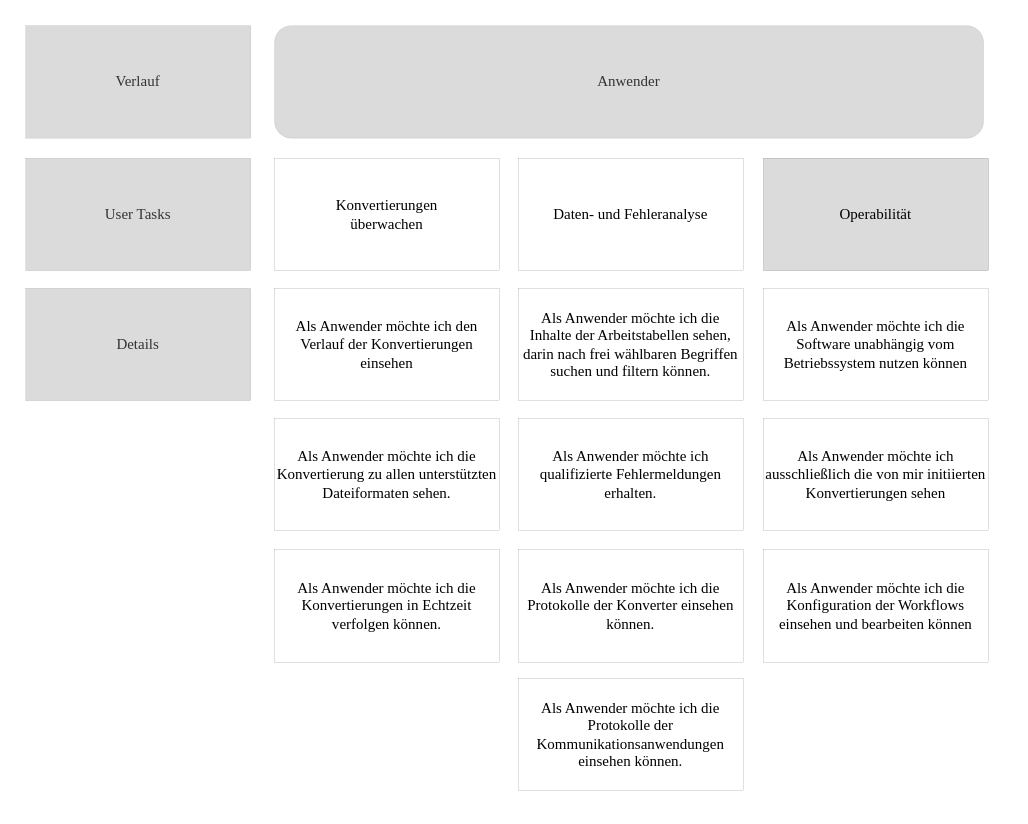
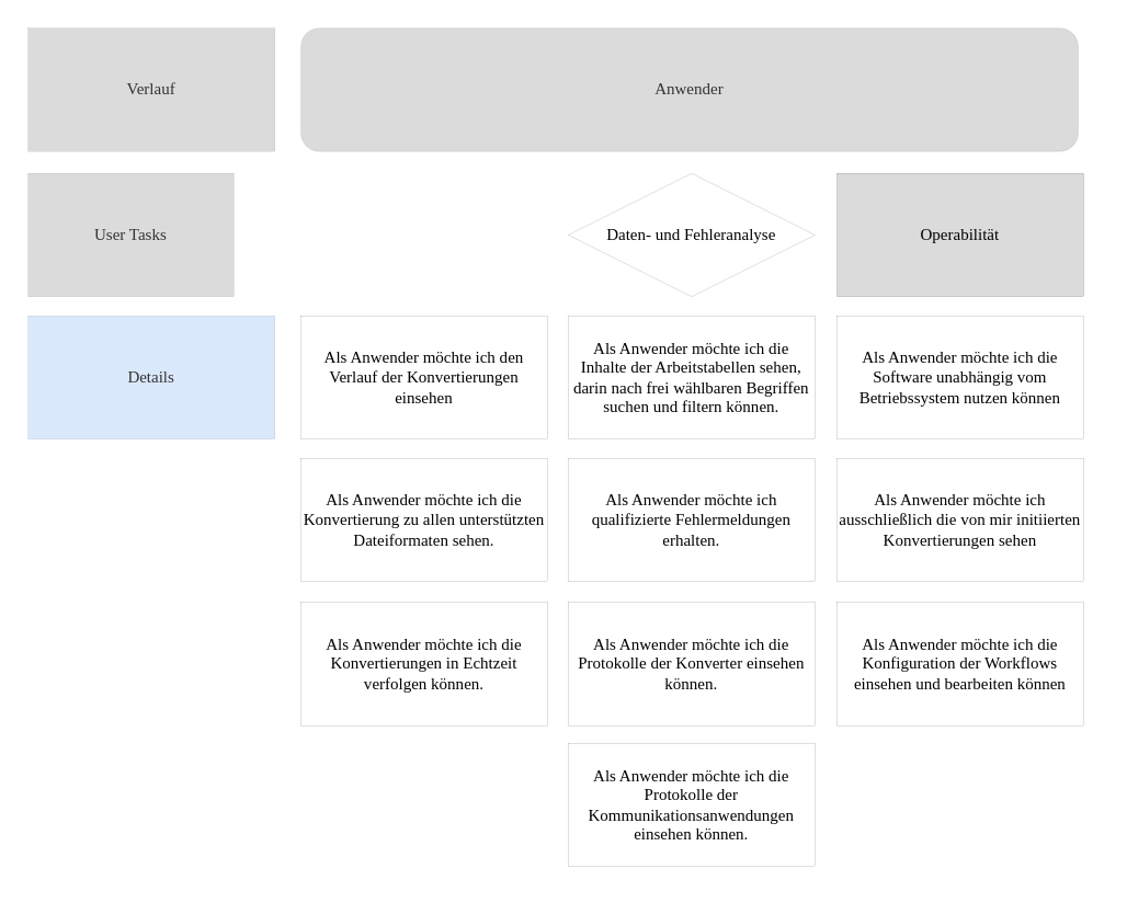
  <mxCell id="0" />
  <mxCell id="1" parent="0" />
  <mxCell id="2" value="Verlauf" style="rounded=0;whiteSpace=wrap;html=1;fillColor=#DBDBDB;fontColor=#333333;strokeColor=#666666;fontFamily=Times New Roman;fontSize=12;strokeWidth=0;" parent="1" vertex="1"><mxGeometry x="20" y="20" width="180" height="90" as="geometry" /></mxCell>
- <mxCell id="3" value="User Tasks" style="rounded=0;whiteSpace=wrap;html=1;fontFamily=Times New Roman;fillColor=#DBDBDB;fontColor=#333333;strokeColor=#666666;fontSize=12;strokeWidth=0;" parent="1" vertex="1"><mxGeometry x="20" y="126" width="180" height="90" as="geometry" /></mxCell>
- <mxCell id="4" value="Details" style="rounded=0;whiteSpace=wrap;html=1;fontFamily=Times New Roman;fillColor=#DBDBDB;fontColor=#333333;strokeColor=#666666;fontSize=12;strokeWidth=0;" parent="1" vertex="1"><mxGeometry x="20" y="230" width="180" height="90" as="geometry" /></mxCell>
+ <mxCell id="3" value="User Tasks" style="rounded=0;whiteSpace=wrap;html=1;fontFamily=Times New Roman;fillColor=#DBDBDB;fontColor=#333333;strokeColor=#666666;fontSize=12;strokeWidth=0;" parent="1" vertex="1"><mxGeometry x="20" y="126" width="150" height="90" as="geometry" /></mxCell>
+ <mxCell id="4" value="Details" style="rounded=0;whiteSpace=wrap;html=1;fontFamily=Times New Roman;fillColor=#dae8fc;fontColor=#333333;strokeColor=#666666;fontSize=12;strokeWidth=0;" parent="1" vertex="1"><mxGeometry x="20" y="230" width="180" height="90" as="geometry" /></mxCell>
  <mxCell id="5" value="Anwender" style="whiteSpace=wrap;html=1;fillColor=#DBDBDB;fontColor=#333333;strokeColor=#666666;fontFamily=Times New Roman;fontSize=12;strokeWidth=0;rounded=1;" parent="1" vertex="1"><mxGeometry x="219" y="20" width="567" height="90" as="geometry" /></mxCell>
- <mxCell id="6" value="&lt;p style=&quot;font-size: 12px;&quot;&gt;Konvertierungen&lt;br style=&quot;font-size: 12px;&quot;&gt;&lt;span style=&quot;font-size: 12px;&quot;&gt;überwachen&lt;/span&gt;&lt;/p&gt;" style="rounded=0;whiteSpace=wrap;html=1;fontFamily=Times New Roman;fontSize=12;strokeWidth=0;" parent="1" vertex="1"><mxGeometry x="219" y="126" width="180" height="90" as="geometry" /></mxCell>
- <mxCell id="7" value="&lt;p style=&quot;font-size: 12px;&quot;&gt;Daten- und Fehleranalyse&lt;br style=&quot;font-size: 12px;&quot;&gt;&lt;/p&gt;" style="rounded=0;whiteSpace=wrap;html=1;fontFamily=Times New Roman;fontSize=12;strokeWidth=0;" parent="1" vertex="1"><mxGeometry x="414" y="126" width="180" height="90" as="geometry" /></mxCell>
+ <mxCell id="7" value="&lt;p style=&quot;font-size: 12px;&quot;&gt;Daten- und Fehleranalyse&lt;br style=&quot;font-size: 12px;&quot;&gt;&lt;/p&gt;" style="rhombus;whiteSpace=wrap;html=1;fontFamily=Times New Roman;fontSize=12;strokeWidth=0;" parent="1" vertex="1"><mxGeometry x="414" y="126" width="180" height="90" as="geometry" /></mxCell>
  <mxCell id="8" value="&lt;p style=&quot;font-size: 12px;&quot;&gt;Operabilität&lt;br style=&quot;font-size: 12px;&quot;&gt;&lt;/p&gt;" style="rounded=0;whiteSpace=wrap;html=1;fontFamily=Times New Roman;fontSize=12;strokeWidth=0;fillColor=#dbdbdb;" parent="1" vertex="1"><mxGeometry x="610" y="126" width="180" height="90" as="geometry" /></mxCell>
  <mxCell id="9" value="&lt;p style=&quot;font-size: 12px;&quot;&gt;Als Anwender möchte ich den Verlauf der&amp;nbsp;&lt;span style=&quot;font-size: 12px;&quot;&gt;Konvertierungen einsehen&lt;/span&gt;&lt;/p&gt;" style="rounded=0;whiteSpace=wrap;html=1;fontFamily=Times New Roman;fontSize=12;strokeWidth=0;" parent="1" vertex="1"><mxGeometry x="219" y="230" width="180" height="90" as="geometry" /></mxCell>
  <mxCell id="10" value="&lt;p style=&quot;font-size: 12px;&quot;&gt;Als Anwender möchte ich die Inhalte der Arbeitstabellen sehen, darin nach frei wählbaren Begriffen suchen und filtern können.&lt;br style=&quot;font-size: 12px;&quot;&gt;&lt;/p&gt;" style="rounded=0;whiteSpace=wrap;html=1;fontFamily=Times New Roman;fontSize=12;strokeWidth=0;" parent="1" vertex="1"><mxGeometry x="414" y="230" width="180" height="90" as="geometry" /></mxCell>
  <mxCell id="11" value="&lt;p style=&quot;font-size: 12px;&quot;&gt;Als Anwender möchte ich die Konvertierung zu allen unterstützten Dateiformaten sehen.&lt;br style=&quot;font-size: 12px;&quot;&gt;&lt;/p&gt;" style="rounded=0;whiteSpace=wrap;html=1;fontFamily=Times New Roman;fontSize=12;strokeWidth=0;" parent="1" vertex="1"><mxGeometry x="219" y="334" width="180" height="90" as="geometry" /></mxCell>
  <mxCell id="12" value="&lt;p style=&quot;font-size: 12px;&quot;&gt;Als Anwender möchte ich die Konvertierungen in Echtzeit verfolgen können.&lt;br style=&quot;font-size: 12px;&quot;&gt;&lt;/p&gt;" style="rounded=0;whiteSpace=wrap;html=1;fontFamily=Times New Roman;fontSize=12;strokeWidth=0;" parent="1" vertex="1"><mxGeometry x="219" y="439" width="180" height="90" as="geometry" /></mxCell>
  <mxCell id="13" value="&lt;p style=&quot;font-size: 12px;&quot;&gt;Als Anwender möchte ich qualifizierte Fehlermeldungen erhalten.&lt;br style=&quot;font-size: 12px;&quot;&gt;&lt;/p&gt;" style="rounded=0;whiteSpace=wrap;html=1;fontFamily=Times New Roman;fontSize=12;strokeWidth=0;" parent="1" vertex="1"><mxGeometry x="414" y="334" width="180" height="90" as="geometry" /></mxCell>
  <mxCell id="14" value="&lt;p style=&quot;font-size: 12px;&quot;&gt;Als Anwender möchte ich die Protokolle der Konverter einsehen können.&lt;br style=&quot;font-size: 12px;&quot;&gt;&lt;/p&gt;" style="rounded=0;whiteSpace=wrap;html=1;fontFamily=Times New Roman;fontSize=12;strokeWidth=0;" parent="1" vertex="1"><mxGeometry x="414" y="439" width="180" height="90" as="geometry" /></mxCell>
  <mxCell id="15" value="&lt;p style=&quot;font-size: 12px;&quot;&gt;Als Anwender möchte ich die Protokolle der Kommunikationsanwendungen einsehen können.&lt;br style=&quot;font-size: 12px;&quot;&gt;&lt;/p&gt;" style="rounded=0;whiteSpace=wrap;html=1;fontFamily=Times New Roman;fontSize=12;strokeWidth=0;" parent="1" vertex="1"><mxGeometry x="414" y="542" width="180" height="90" as="geometry" /></mxCell>
  <mxCell id="16" value="&lt;p style=&quot;font-size: 12px;&quot;&gt;Als Anwender möchte ich die Software unabhängig vom Betriebssystem nutzen können&lt;br style=&quot;font-size: 12px;&quot;&gt;&lt;/p&gt;" style="rounded=0;whiteSpace=wrap;html=1;fontFamily=Times New Roman;fontSize=12;strokeWidth=0;" parent="1" vertex="1"><mxGeometry x="610" y="230" width="180" height="90" as="geometry" /></mxCell>
  <mxCell id="17" value="&lt;p style=&quot;font-size: 12px;&quot;&gt;Als Anwender möchte ich ausschließlich die von mir initiierten Konvertierungen sehen&lt;br style=&quot;font-size: 12px;&quot;&gt;&lt;/p&gt;" style="rounded=0;whiteSpace=wrap;html=1;fontFamily=Times New Roman;fontSize=12;strokeWidth=0;" parent="1" vertex="1"><mxGeometry x="610" y="334" width="180" height="90" as="geometry" /></mxCell>
  <mxCell id="18" value="&lt;p style=&quot;font-size: 12px;&quot;&gt;Als Anwender möchte ich die Konfiguration der Workflows einsehen und bearbeiten können&lt;br style=&quot;font-size: 12px;&quot;&gt;&lt;/p&gt;" style="rounded=0;whiteSpace=wrap;html=1;fontFamily=Times New Roman;fontSize=12;strokeWidth=0;" parent="1" vertex="1"><mxGeometry x="610" y="439" width="180" height="90" as="geometry" /></mxCell>
  <mxCell id="19" value="&amp;nbsp;" style="text;html=1;align=center;verticalAlign=middle;resizable=0;points=[];autosize=1;strokeColor=none;fillColor=none;fontSize=7;" vertex="1" parent="1"><mxGeometry x="436" y="627" width="20" height="10" as="geometry" /></mxCell>
  <mxCell id="20" value="&amp;nbsp;" style="text;html=1;align=left;verticalAlign=middle;resizable=0;points=[];autosize=1;strokeColor=none;fillColor=none;fontSize=7;rotation=90;" vertex="1" parent="1"><mxGeometry x="780" y="280" width="20" height="10" as="geometry" /></mxCell>
